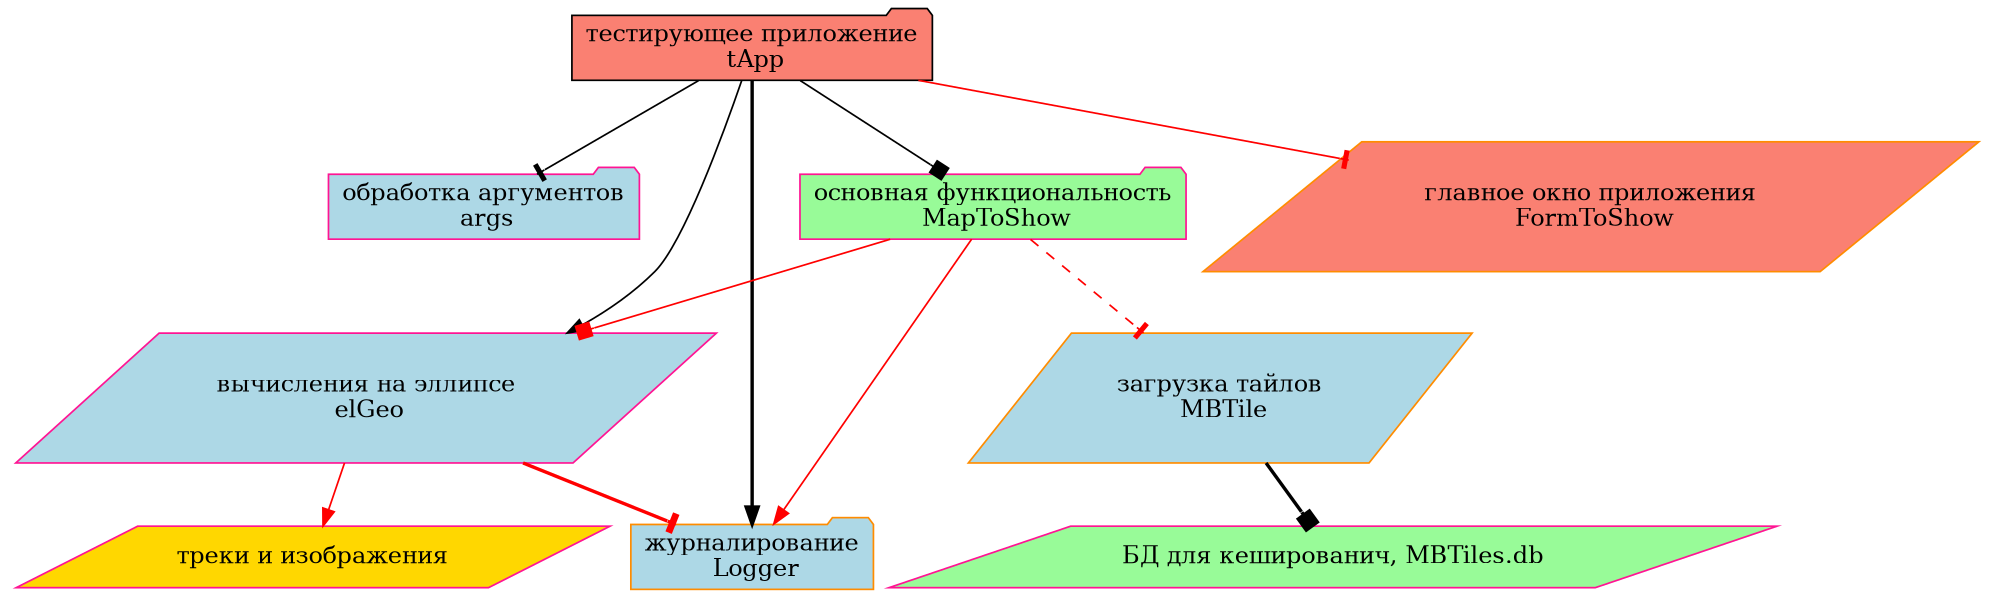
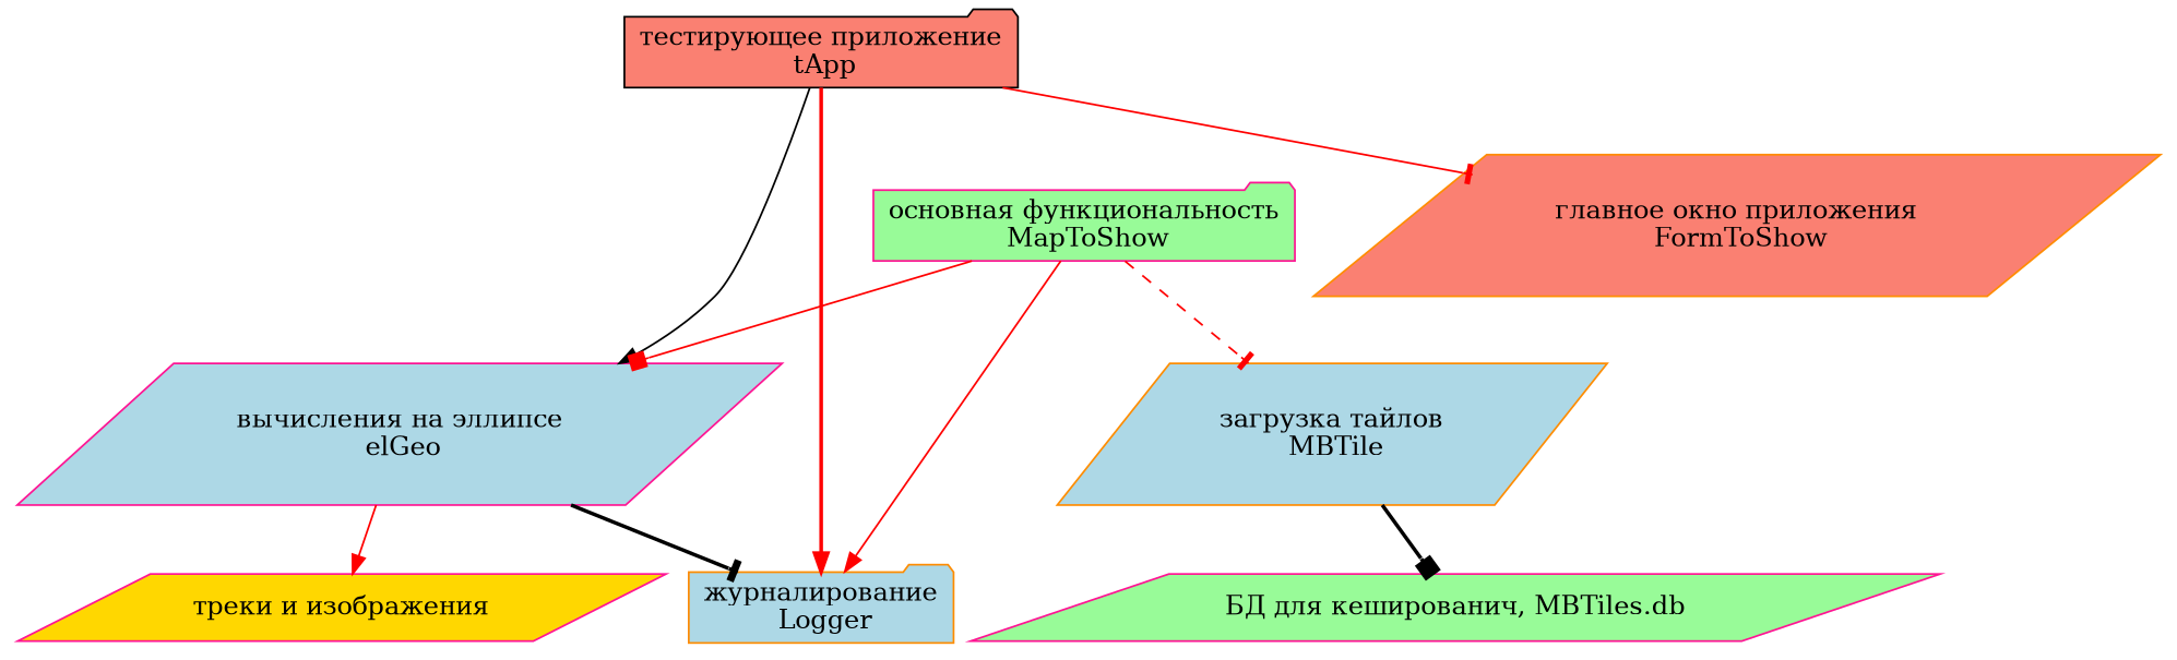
  digraph {
    node [color=deeppink fillcolor=lightblue shape=parallelogram style=filled]
    edge [arrowhead=tee color=black style=solid]
    n1 [color=black fillcolor=salmon label="тестирующее приложение\n tApp" shape=folder]
-   n2 [label="обработка аргументов\n args" shape=folder]
    n3 [color=darkorange label="журналирование\n Logger" shape=folder]
    n4 [label="вычисления на эллипсе\n elGeo"]
    n5 [color=darkorange fillcolor=salmon label="главное окно приложения\n FormToShow"]
    n6 [fillcolor=palegreen label="основная функциональность\n MapToShow" shape=folder]
    n7 [fillcolor=gold label="треки и изображения"]
    n8 [color=darkorange label="загрузка тайлов\n MBTile"]
    n9 [fillcolor=palegreen label="БД для кешированич, MBTiles.db"]
-   n1 -> n2
-   n1 -> n3 [arrowhead=normal style=bold]
+   n1 -> n3 [arrowhead=normal color=red style=bold]
    n1 -> n4 [arrowhead=normal]
    n1 -> n5 [color=red]
-   n1 -> n6 [arrowhead=box]
-   n4 -> n3 [color=red style=bold]
+   n4 -> n3 [style=bold]
    n4 -> n7 [arrowhead=normal color=red]
    n6 -> n3 [arrowhead=normal color=red]
    n6 -> n4 [arrowhead=box color=red]
    n6 -> n8 [color=red style=dashed]
    n8 -> n9 [arrowhead=box style=bold]
  }
